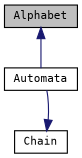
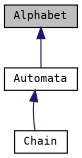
  digraph {
    fontname="DejaVu Sans Mono"
    node [color=black fillcolor=white fontname="DejaVu Sans Mono" fontsize=10 shape=record style=filled]
    edge [color=midnightblue dir=back fontname="DejaVu Sans Mono" fontsize=10 labelfontname=Helvetica labelfontsize=10 style=solid]
    n1 [fillcolor=grey75 fontcolor=black height=0.2 label=Alphabet width=0.4]
    n2 [height=0.2 label=Automata width=0.4]
    n3 [height=0.2 label=Chain width=0.4]
    n1 -> n2
-   n3 -> n2
+   n2 -> n3
  }
